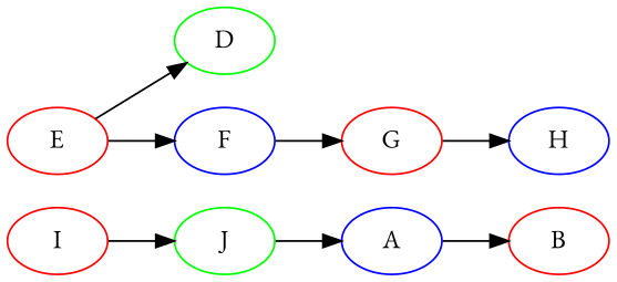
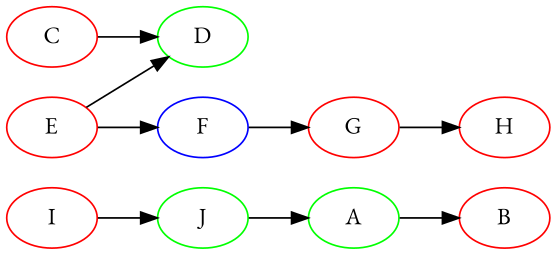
  digraph {
    fontname="EB Garamond"
    rankdir=LR
    node [color=red fontname="EB Garamond"]
    edge [fontname="EB Garamond"]
-   A [color=blue]
+   A [color=green]
    B
    D [color=green]
+   C
    E
    F [color=blue]
    G
-   H [color=blue]
+   H
    J [color=green]
    I
    A -> B
+   C -> D
    E -> D
    E -> F
    F -> G
    G -> H
    J -> A
    I -> J
  }
